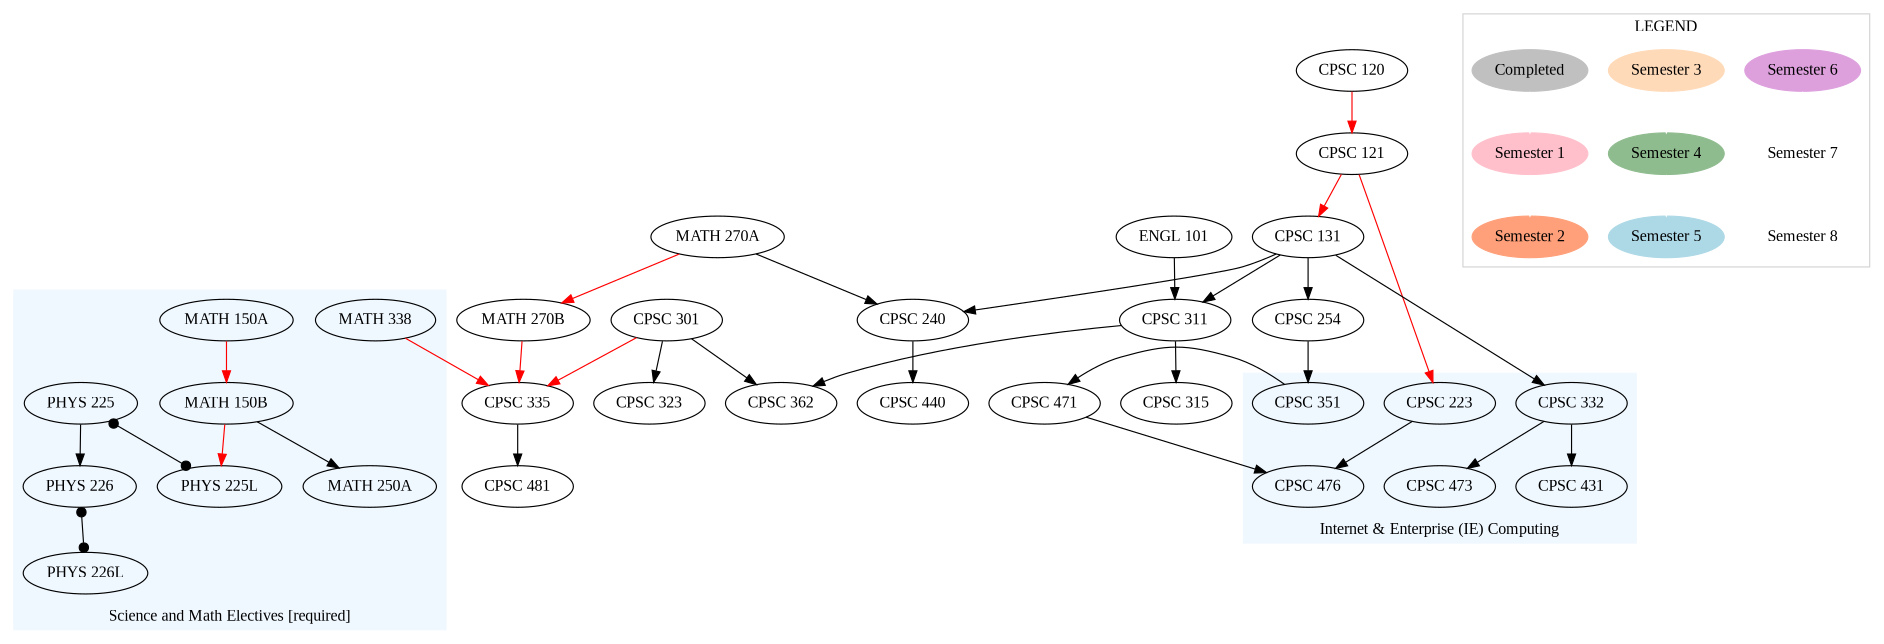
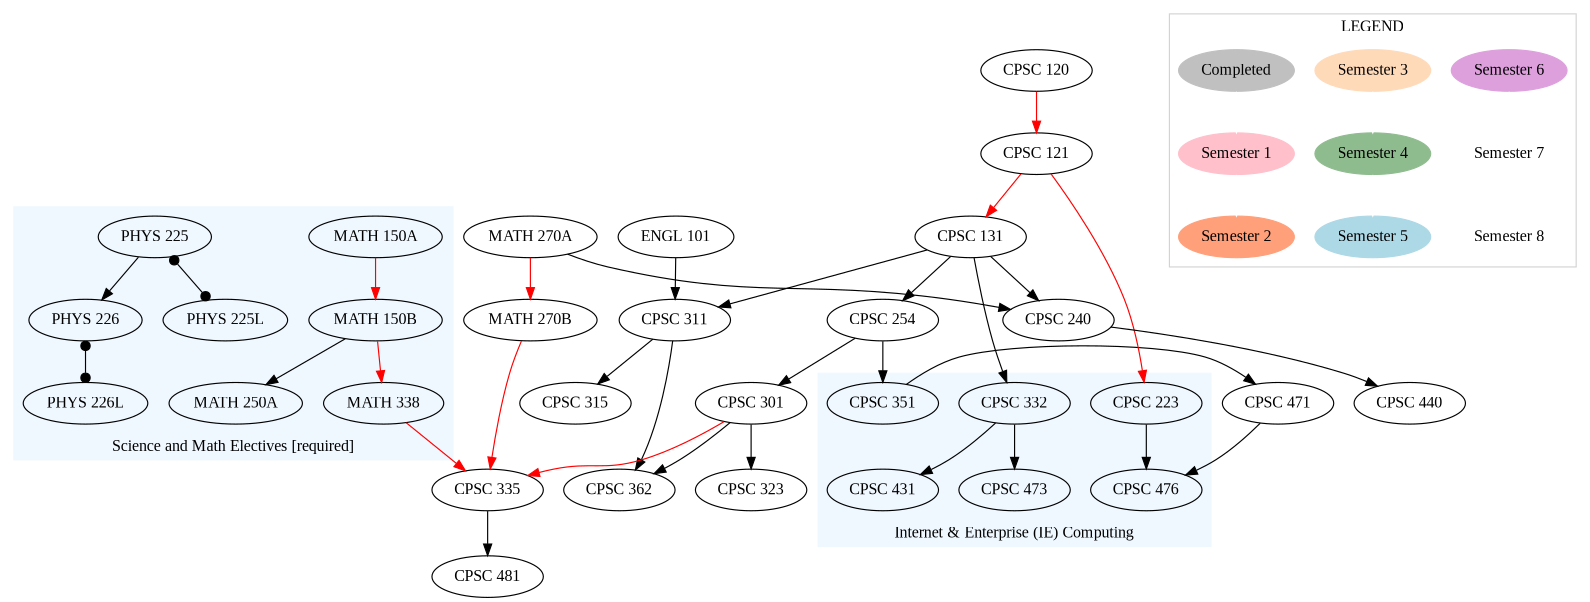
  digraph {
    fontname="Liberation Serif"
    node [fontname="Liberation Serif"]
    edge [fontname="Liberation Serif"]
    "MATH 150A"
    "MATH 150B"
    "MATH 250A"
    "MATH 338"
    "PHYS 225"
    "PHYS 225L"
    "PHYS 226"
    "PHYS 226L"
    "CPSC 223"
    "CPSC 476"
    "CPSC 332"
    "CPSC 431"
    "CPSC 473"
    "CPSC 351"
    "Semester 6" [color=plum style=filled]
    "Semester 7" [color=white style=filled]
    "Semester 8" [color=white style=filled]
    "Semester 3" [color=peachpuff style=filled]
    "Semester 4" [color=darkseagreen style=filled]
    "Semester 5" [color=lightblue style=filled]
    Completed [color=grey style=filled]
    "Semester 1" [color=pink style=filled]
    "Semester 2" [color=lightsalmon style=filled]
    "CPSC 335"
    "CPSC 471"
    "CPSC 120"
    "CPSC 121"
    "CPSC 131"
    "CPSC 240"
    "CPSC 254"
    "CPSC 311"
    "CPSC 440"
    "CPSC 301"
    "CPSC 362"
    "CPSC 315"
    "CPSC 323"
    "CPSC 481"
    "ENGL 101"
    "MATH 270A"
    "MATH 270B"
    subgraph cluster_1 {
      color=aliceblue
      label="Science and Math Electives [required]"
      labelloc=b
      style=filled
      "MATH 150A"
      "MATH 150B"
      "MATH 250A"
      "MATH 338"
      "PHYS 225"
      "PHYS 225L"
      "PHYS 226"
      "PHYS 226L"
    }
    subgraph cluster_2 {
      color=aliceblue
      label="Internet & Enterprise (IE) Computing"
      labelloc=b
      style=filled
      "CPSC 223"
      "CPSC 476"
      "CPSC 332"
      "CPSC 431"
      "CPSC 473"
      "CPSC 351"
    }
    subgraph cluster_3 {
      color=lightgrey
      label=LEGEND
      "Semester 6"
      "Semester 7"
      "Semester 8"
      "Semester 3"
      "Semester 4"
      "Semester 5"
      Completed
      "Semester 1"
      "Semester 2"
    }
    "MATH 150A" -> "MATH 150B" [color=red]
    "MATH 150B" -> "MATH 250A"
-   "MATH 150B" -> "PHYS 225L" [color=red]
+   "MATH 150B" -> "MATH 338" [color=red]
    "MATH 338" -> "CPSC 335" [color=red]
    "PHYS 225" -> "PHYS 225L" [arrowhead=dot arrowtail=dot dir=both]
    "PHYS 225" -> "PHYS 226"
    "PHYS 226" -> "PHYS 226L" [arrowhead=dot arrowtail=dot dir=both]
    "CPSC 223" -> "CPSC 476"
    "CPSC 332" -> "CPSC 431"
    "CPSC 332" -> "CPSC 473"
    "CPSC 351" -> "CPSC 471"
    "Semester 6" -> "Semester 7" [color=white]
    "Semester 7" -> "Semester 8" [color=white]
    "Semester 3" -> "Semester 4" [color=white]
    "Semester 4" -> "Semester 5" [color=white]
    Completed -> "Semester 1" [color=white]
    "Semester 1" -> "Semester 2" [color=white]
    "CPSC 335" -> "CPSC 481"
    "CPSC 471" -> "CPSC 476"
    "CPSC 120" -> "CPSC 121" [color=red]
    "CPSC 121" -> "CPSC 223" [color=red]
    "CPSC 121" -> "CPSC 131" [color=red]
    "CPSC 131" -> "CPSC 332"
    "CPSC 131" -> "CPSC 240"
    "CPSC 131" -> "CPSC 254"
    "CPSC 131" -> "CPSC 311"
    "CPSC 240" -> "CPSC 440"
    "CPSC 254" -> "CPSC 351"
+   "CPSC 254" -> "CPSC 301"
    "CPSC 311" -> "CPSC 362"
    "CPSC 311" -> "CPSC 315"
    "CPSC 301" -> "CPSC 335" [color=red]
    "CPSC 301" -> "CPSC 362"
    "CPSC 301" -> "CPSC 323"
    "ENGL 101" -> "CPSC 311"
    "MATH 270A" -> "CPSC 240"
    "MATH 270A" -> "MATH 270B" [color=red]
    "MATH 270B" -> "CPSC 335" [color=red]
  }
